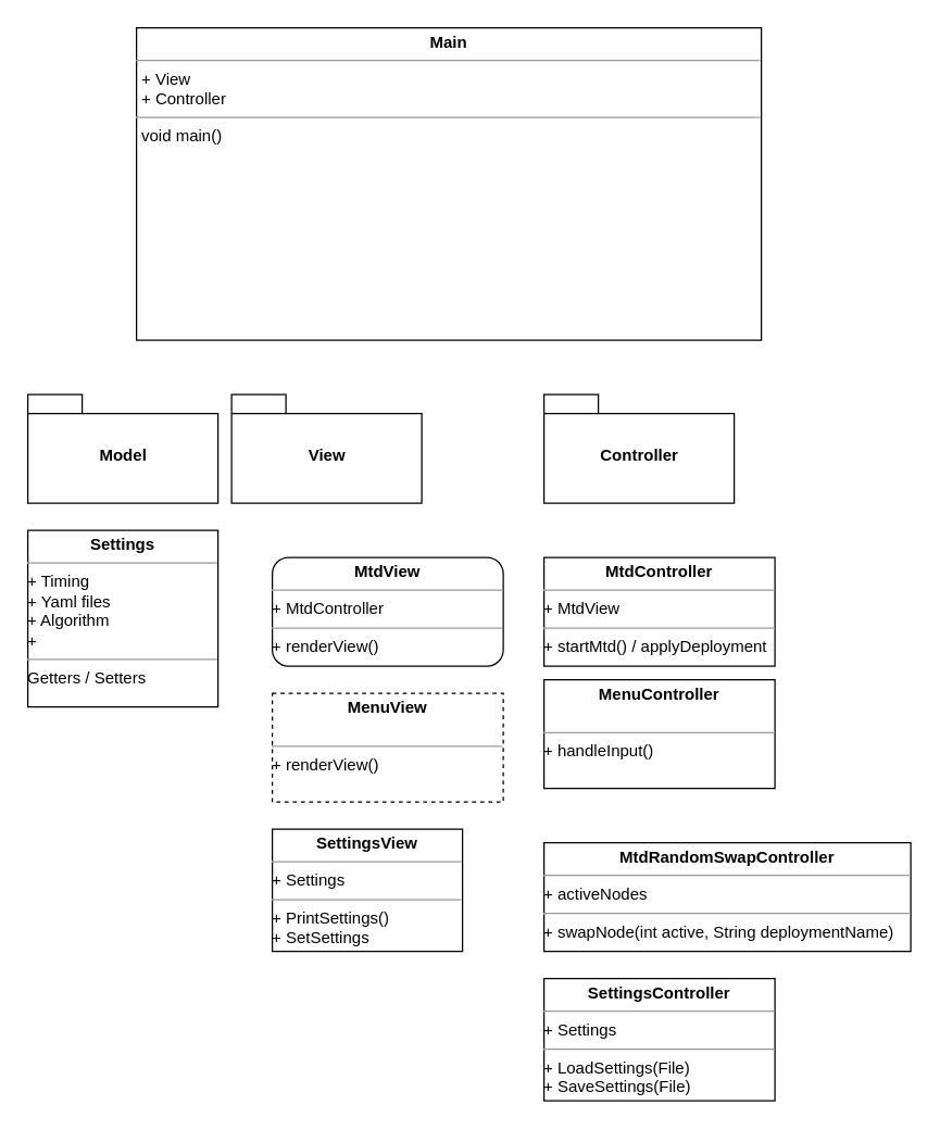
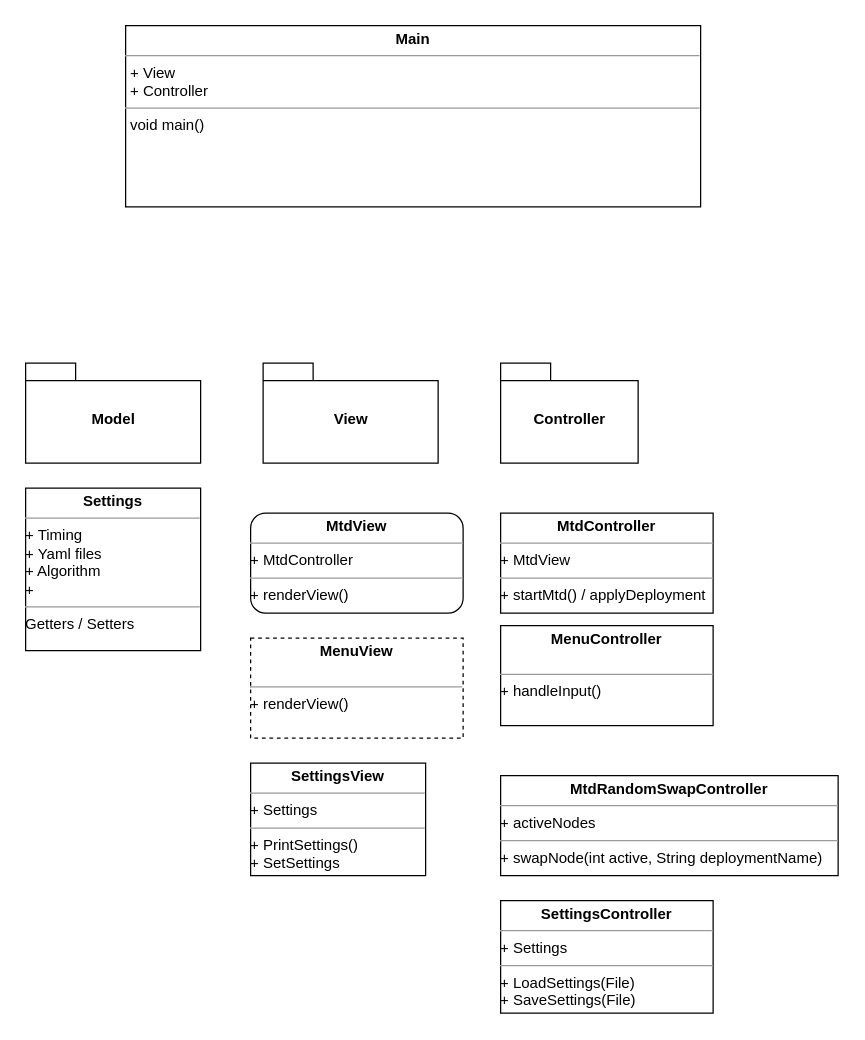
  <mxCell id="0" />
  <mxCell id="1" parent="0" />
- <mxCell id="2" value="&lt;p style=&quot;margin: 0px ; margin-top: 4px ; text-align: center&quot;&gt;&lt;b&gt;Main&lt;/b&gt;&lt;/p&gt;&lt;hr size=&quot;1&quot;&gt;&lt;p style=&quot;margin: 0px ; margin-left: 4px&quot;&gt;+ View&lt;/p&gt;&lt;p style=&quot;margin: 0px ; margin-left: 4px&quot;&gt;+ Controller&lt;br&gt;&lt;/p&gt;&lt;hr size=&quot;1&quot;&gt;&lt;p style=&quot;margin: 0px ; margin-left: 4px&quot;&gt;void main()&lt;br&gt;&lt;/p&gt;" style="verticalAlign=top;align=left;overflow=fill;fontSize=12;fontFamily=Helvetica;html=1;" vertex="1" parent="1"><mxGeometry x="100" y="20" width="460" height="230" as="geometry" /></mxCell>
+ <mxCell id="2" value="&lt;p style=&quot;margin: 0px ; margin-top: 4px ; text-align: center&quot;&gt;&lt;b&gt;Main&lt;/b&gt;&lt;/p&gt;&lt;hr size=&quot;1&quot;&gt;&lt;p style=&quot;margin: 0px ; margin-left: 4px&quot;&gt;+ View&lt;/p&gt;&lt;p style=&quot;margin: 0px ; margin-left: 4px&quot;&gt;+ Controller&lt;br&gt;&lt;/p&gt;&lt;hr size=&quot;1&quot;&gt;&lt;p style=&quot;margin: 0px ; margin-left: 4px&quot;&gt;void main()&lt;br&gt;&lt;/p&gt;" style="verticalAlign=top;align=left;overflow=fill;fontSize=12;fontFamily=Helvetica;html=1;" vertex="1" parent="1"><mxGeometry x="100" y="20" width="460" height="145" as="geometry" /></mxCell>
  <mxCell id="3" value="&lt;div&gt;Model&lt;/div&gt;" style="shape=folder;fontStyle=1;spacingTop=10;tabWidth=40;tabHeight=14;tabPosition=left;html=1;" vertex="1" parent="1"><mxGeometry x="20" y="290" width="140" height="80" as="geometry" /></mxCell>
- <mxCell id="4" value="View" style="shape=folder;fontStyle=1;spacingTop=10;tabWidth=40;tabHeight=14;tabPosition=left;html=1;" vertex="1" parent="1"><mxGeometry x="170" y="290" width="140" height="80" as="geometry" /></mxCell>
- <mxCell id="5" value="Controller" style="shape=folder;fontStyle=1;spacingTop=10;tabWidth=40;tabHeight=14;tabPosition=left;html=1;" vertex="1" parent="1"><mxGeometry x="400" y="290" width="140" height="80" as="geometry" /></mxCell>
+ <mxCell id="4" value="View" style="shape=folder;fontStyle=1;spacingTop=10;tabWidth=40;tabHeight=14;tabPosition=left;html=1;" vertex="1" parent="1"><mxGeometry x="210" y="290" width="140" height="80" as="geometry" /></mxCell>
+ <mxCell id="5" value="Controller" style="shape=folder;fontStyle=1;spacingTop=10;tabWidth=40;tabHeight=14;tabPosition=left;html=1;" vertex="1" parent="1"><mxGeometry x="400" y="290" width="110" height="80" as="geometry" /></mxCell>
  <mxCell id="6" value="&lt;p style=&quot;margin: 0px ; margin-top: 4px ; text-align: center&quot;&gt;&lt;b&gt;MtdController&lt;/b&gt;&lt;/p&gt;&lt;hr size=&quot;1&quot;&gt;+ MtdView &lt;br&gt;&lt;hr size=&quot;1&quot;&gt;+ startMtd() / applyDeployment" style="verticalAlign=top;align=left;overflow=fill;fontSize=12;fontFamily=Helvetica;html=1;" vertex="1" parent="1"><mxGeometry x="400" y="410" width="170" height="80" as="geometry" /></mxCell>
  <mxCell id="7" value="&lt;p style=&quot;margin: 0px ; margin-top: 4px ; text-align: center&quot;&gt;&lt;b&gt;MtdView&lt;/b&gt;&lt;/p&gt;&lt;hr size=&quot;1&quot;&gt;+ MtdController&lt;br&gt;&lt;hr size=&quot;1&quot;&gt;+ renderView()" style="verticalAlign=top;align=left;overflow=fill;fontSize=12;fontFamily=Helvetica;html=1;rounded=1;" vertex="1" parent="1"><mxGeometry x="200" y="410" width="170" height="80" as="geometry" /></mxCell>
  <mxCell id="8" value="&lt;p style=&quot;margin: 0px ; margin-top: 4px ; text-align: center&quot;&gt;&lt;b&gt;MenuView&lt;/b&gt;&lt;br&gt;&lt;/p&gt;&lt;br&gt;&lt;hr size=&quot;1&quot;&gt;+ renderView()" style="verticalAlign=top;align=left;overflow=fill;fontSize=12;fontFamily=Helvetica;html=1;dashed=1;" vertex="1" parent="1"><mxGeometry x="200" y="510" width="170" height="80" as="geometry" /></mxCell>
  <mxCell id="9" value="&lt;p style=&quot;margin: 0px ; margin-top: 4px ; text-align: center&quot;&gt;&lt;b&gt;MenuController&lt;/b&gt;&lt;br&gt;&lt;/p&gt;&lt;br&gt;&lt;hr size=&quot;1&quot;&gt;+ handleInput()" style="verticalAlign=top;align=left;overflow=fill;fontSize=12;fontFamily=Helvetica;html=1;" vertex="1" parent="1"><mxGeometry x="400" y="500" width="170" height="80" as="geometry" /></mxCell>
  <mxCell id="10" value="&lt;p style=&quot;margin: 0px ; margin-top: 4px ; text-align: center&quot;&gt;&lt;b&gt;MtdRandomSwapController&lt;/b&gt;&lt;/p&gt;&lt;hr size=&quot;1&quot;&gt;&lt;div&gt;+ activeNodes&lt;br&gt;&lt;/div&gt;&lt;hr size=&quot;1&quot;&gt;+ swapNode(int active, String deploymentName)" style="verticalAlign=top;align=left;overflow=fill;fontSize=12;fontFamily=Helvetica;html=1;" vertex="1" parent="1"><mxGeometry x="400" y="620" width="270" height="80" as="geometry" /></mxCell>
  <mxCell id="11" value="&lt;p style=&quot;margin: 0px ; margin-top: 4px ; text-align: center&quot;&gt;&lt;b&gt;SettingsController&lt;/b&gt;&lt;br&gt;&lt;/p&gt;&lt;hr size=&quot;1&quot;&gt;+ Settings&lt;br&gt;&lt;hr size=&quot;1&quot;&gt;+ LoadSettings(File)&lt;br&gt;+ SaveSettings(File)" style="verticalAlign=top;align=left;overflow=fill;fontSize=12;fontFamily=Helvetica;html=1;" vertex="1" parent="1"><mxGeometry x="400" y="720" width="170" height="90" as="geometry" /></mxCell>
  <mxCell id="12" value="&lt;p style=&quot;margin: 0px ; margin-top: 4px ; text-align: center&quot;&gt;&lt;b&gt;Settings&lt;/b&gt;&lt;br&gt;&lt;/p&gt;&lt;hr size=&quot;1&quot;&gt;+ Timing&lt;br&gt;+ Yaml files&lt;br&gt;+ Algorithm&lt;br&gt;+ &lt;br&gt;&lt;hr size=&quot;1&quot;&gt;Getters / Setters" style="verticalAlign=top;align=left;overflow=fill;fontSize=12;fontFamily=Helvetica;html=1;" vertex="1" parent="1"><mxGeometry x="20" y="390" width="140" height="130" as="geometry" /></mxCell>
  <mxCell id="13" value="&lt;p style=&quot;margin: 0px ; margin-top: 4px ; text-align: center&quot;&gt;&lt;b&gt;SettingsView&lt;/b&gt;&lt;br&gt;&lt;/p&gt;&lt;hr size=&quot;1&quot;&gt;+ Settings&lt;br&gt;&lt;hr size=&quot;1&quot;&gt;+ PrintSettings()&lt;br&gt;+ SetSettings" style="verticalAlign=top;align=left;overflow=fill;fontSize=12;fontFamily=Helvetica;html=1;" vertex="1" parent="1"><mxGeometry x="200" y="610" width="140" height="90" as="geometry" /></mxCell>
